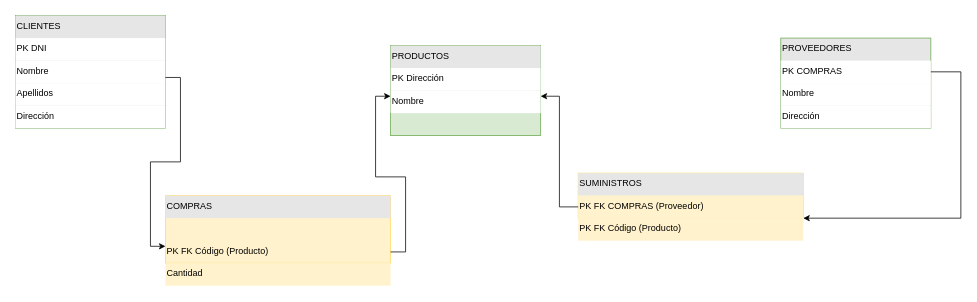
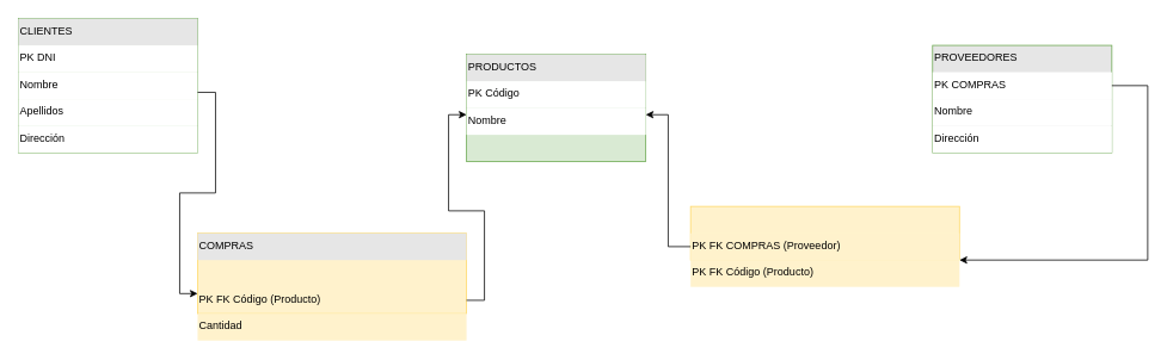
  <mxCell id="0" />
  <mxCell id="1" parent="0" />
  <mxCell id="2" value="" style="shape=rectangle;whiteSpace=wrap;html=1;fillColor=#D9EAD3;strokeColor=#6AA84F;" parent="1" vertex="1"><mxGeometry x="20" y="20" width="200" height="150" as="geometry" /></mxCell>
  <mxCell id="3" value="CLIENTES" style="text;html=1;stroke=none;fillColor=#E6E6E6;" parent="2" vertex="1"><mxGeometry width="200" height="30" as="geometry" /></mxCell>
  <mxCell id="4" value="PK DNI" style="text;html=1;fillColor=#FFFFFF;" parent="2" vertex="1"><mxGeometry y="30" width="200" height="30" as="geometry" /></mxCell>
  <mxCell id="5" value="Nombre" style="text;html=1;fillColor=#FFFFFF;" parent="2" vertex="1"><mxGeometry y="60" width="200" height="30" as="geometry" /></mxCell>
  <mxCell id="6" value="Apellidos" style="text;html=1;fillColor=#FFFFFF;" parent="2" vertex="1"><mxGeometry y="90" width="200" height="30" as="geometry" /></mxCell>
  <mxCell id="7" value="Dirección" style="text;html=1;fillColor=#FFFFFF;" parent="2" vertex="1"><mxGeometry y="120" width="200" height="30" as="geometry" /></mxCell>
  <mxCell id="8" value="" style="shape=rectangle;whiteSpace=wrap;html=1;fillColor=#D9EAD3;strokeColor=#6AA84F;" parent="1" vertex="1"><mxGeometry x="520" y="60" width="200" height="120" as="geometry" /></mxCell>
  <mxCell id="9" value="PRODUCTOS" style="text;html=1;stroke=none;fillColor=#E6E6E6;" parent="8" vertex="1"><mxGeometry width="200" height="30" as="geometry" /></mxCell>
- <mxCell id="10" value="PK Dirección" style="text;html=1;fillColor=#FFFFFF;" parent="8" vertex="1"><mxGeometry y="30" width="200" height="30" as="geometry" /></mxCell>
+ <mxCell id="10" value="PK Código" style="text;html=1;fillColor=#FFFFFF;" parent="8" vertex="1"><mxGeometry y="30" width="200" height="30" as="geometry" /></mxCell>
  <mxCell id="11" value="Nombre" style="text;html=1;fillColor=#FFFFFF;" parent="8" vertex="1"><mxGeometry y="60" width="200" height="30" as="geometry" /></mxCell>
  <mxCell id="12" value="" style="shape=rectangle;whiteSpace=wrap;html=1;fillColor=#E6E6E6;strokeColor=#6AA84F;" parent="1" vertex="1"><mxGeometry x="1040" y="50" width="200" height="120" as="geometry" /></mxCell>
  <mxCell id="13" value="PROVEEDORES" style="text;html=1;stroke=none;fillColor=none;" parent="12" vertex="1"><mxGeometry width="200" height="30" as="geometry" /></mxCell>
  <mxCell id="14" value="PK COMPRAS" style="text;html=1;fillColor=#FFFFFF;" parent="12" vertex="1"><mxGeometry y="30" width="200" height="30" as="geometry" /></mxCell>
  <mxCell id="15" value="Nombre" style="text;html=1;fillColor=#FFFFFF;" parent="12" vertex="1"><mxGeometry y="60" width="200" height="30" as="geometry" /></mxCell>
  <mxCell id="16" value="Dirección" style="text;html=1;fillColor=#FFFFFF;" parent="12" vertex="1"><mxGeometry y="90" width="200" height="30" as="geometry" /></mxCell>
  <mxCell id="17" value="" style="shape=rectangle;whiteSpace=wrap;html=1;fillColor=#FFF2CC;strokeColor=#FFD966;" parent="1" vertex="1"><mxGeometry x="220" y="260" width="300" height="90" as="geometry" /></mxCell>
  <mxCell id="18" value="COMPRAS" style="text;html=1;stroke=none;fillColor=#E6E6E6;" parent="17" vertex="1"><mxGeometry width="300" height="30" as="geometry" /></mxCell>
  <mxCell id="19" value="PK FK Código (Producto)" style="text;html=1;" parent="17" vertex="1"><mxGeometry y="60" width="300" height="30" as="geometry" /></mxCell>
  <mxCell id="20" value="Cantidad" style="text;html=1;fillColor=#FFF2CC;" parent="17" vertex="1"><mxGeometry y="90" width="300" height="30" as="geometry" /></mxCell>
  <mxCell id="21" value="" style="shape=rectangle;whiteSpace=wrap;html=1;fillColor=#FFF2CC;strokeColor=#FFD966;" parent="1" vertex="1"><mxGeometry x="770" y="230" width="300" height="60" as="geometry" /></mxCell>
- <mxCell id="22" value="SUMINISTROS" style="text;html=1;stroke=none;fillColor=#E6E6E6;" parent="21" vertex="1"><mxGeometry width="300" height="30" as="geometry" /></mxCell>
  <mxCell id="23" value="PK FK COMPRAS (Proveedor)" style="text;html=1;fillColor=#FFF2CC;" parent="21" vertex="1"><mxGeometry y="30" width="300" height="30" as="geometry" /></mxCell>
  <mxCell id="24" value="PK FK Código (Producto)" style="text;html=1;fillColor=#FFF2CC;" parent="21" vertex="1"><mxGeometry y="60" width="300" height="30" as="geometry" /></mxCell>
  <mxCell id="25" style="edgeStyle=orthogonalEdgeStyle;rounded=0;orthogonalLoop=1;jettySize=auto;html=1;entryX=1;entryY=0;entryDx=0;entryDy=0;" parent="1" source="14" target="24" edge="1"><mxGeometry relative="1" as="geometry"><Array as="points"><mxPoint x="1280" y="95" /><mxPoint x="1280" y="290" /></Array></mxGeometry></mxCell>
  <mxCell id="26" style="edgeStyle=orthogonalEdgeStyle;rounded=0;orthogonalLoop=1;jettySize=auto;html=1;entryX=1;entryY=0.25;entryDx=0;entryDy=0;" parent="1" source="23" target="11" edge="1"><mxGeometry relative="1" as="geometry" /></mxCell>
  <mxCell id="27" style="edgeStyle=orthogonalEdgeStyle;rounded=0;orthogonalLoop=1;jettySize=auto;html=1;entryX=0;entryY=0.25;entryDx=0;entryDy=0;exitX=1;exitY=0.75;exitDx=0;exitDy=0;" edge="1" parent="1" source="5" target="19"><mxGeometry relative="1" as="geometry" /></mxCell>
  <mxCell id="28" style="edgeStyle=orthogonalEdgeStyle;rounded=0;orthogonalLoop=1;jettySize=auto;html=1;entryX=0;entryY=0.25;entryDx=0;entryDy=0;exitX=1;exitY=0.5;exitDx=0;exitDy=0;" edge="1" parent="1" source="19" target="11"><mxGeometry relative="1" as="geometry" /></mxCell>
